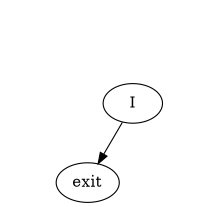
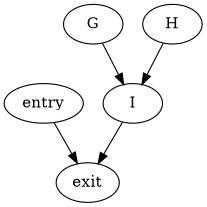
  digraph {
+   n1 [label=entry]
    n2 [label=exit]
+   G
    I
+   H
+   n1 -> n2
+   G -> I
    I -> n2
+   H -> I
  }
